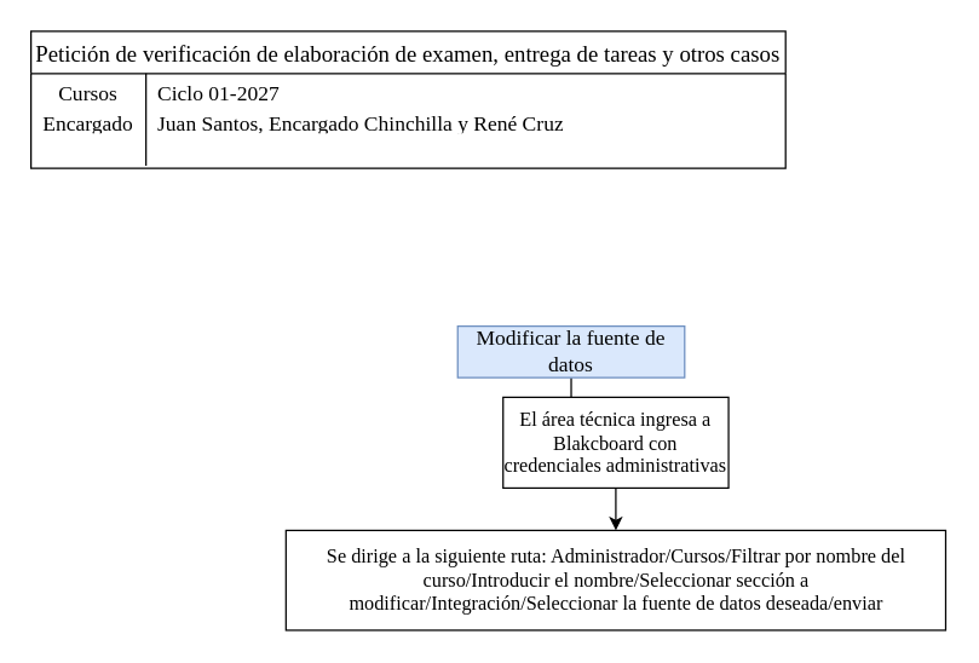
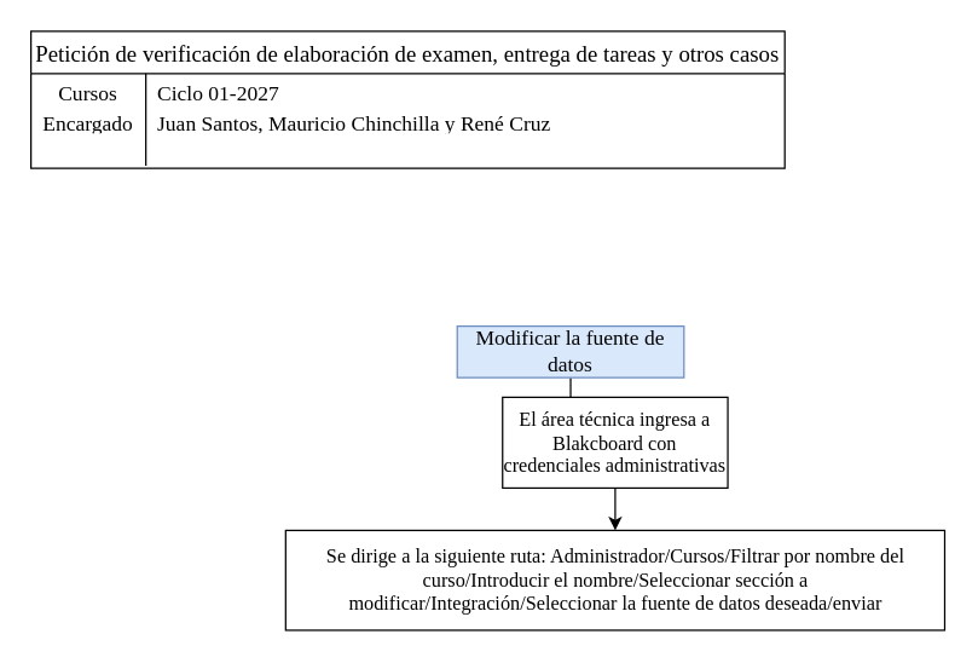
  <mxCell id="0" />
  <mxCell id="1" parent="0" />
  <mxCell id="2" value="Petición de verificación de elaboración de examen, entrega de tareas y otros casos" style="shape=table;startSize=28;container=1;collapsible=0;childLayout=tableLayout;fixedRows=1;rowLines=0;fontStyle=0;strokeColor=default;fontSize=15;fontFamily=Times New Roman;" vertex="1" parent="1"><mxGeometry x="20" y="20" width="498.697" height="90.612" as="geometry" /></mxCell>
  <mxCell id="3" value="" style="shape=tableRow;horizontal=0;startSize=0;swimlaneHead=0;swimlaneBody=0;top=0;left=0;bottom=0;right=0;collapsible=0;dropTarget=0;fillColor=none;points=[[0,0.5],[1,0.5]];portConstraint=eastwest;strokeColor=inherit;fontSize=16;fontFamily=Times New Roman;" vertex="1" parent="2"><mxGeometry y="28" width="498.697" height="20" as="geometry" /></mxCell>
  <mxCell id="4" value="&lt;font style=&quot;font-size: 14px;&quot;&gt;Cursos&lt;/font&gt;&lt;div&gt;&lt;br&gt;&lt;/div&gt;" style="shape=partialRectangle;html=1;whiteSpace=wrap;connectable=0;fillColor=none;top=0;left=0;bottom=0;right=0;overflow=hidden;pointerEvents=1;strokeColor=inherit;fontSize=16;fontFamily=Times New Roman;" vertex="1" parent="3"><mxGeometry width="76" height="20" as="geometry"><mxRectangle width="76" height="20" as="alternateBounds" /></mxGeometry></mxCell>
  <mxCell id="5" value="&lt;font style=&quot;font-size: 14px;&quot;&gt;Ciclo 01-2027&lt;/font&gt;" style="shape=partialRectangle;html=1;whiteSpace=wrap;connectable=0;fillColor=none;top=0;left=0;bottom=0;right=0;align=left;spacingLeft=6;overflow=hidden;strokeColor=inherit;fontSize=16;fontFamily=Times New Roman;" vertex="1" parent="3"><mxGeometry x="76" width="423" height="20" as="geometry"><mxRectangle width="423" height="20" as="alternateBounds" /></mxGeometry></mxCell>
  <mxCell id="6" value="" style="shape=tableRow;horizontal=0;startSize=0;swimlaneHead=0;swimlaneBody=0;top=0;left=0;bottom=0;right=0;collapsible=0;dropTarget=0;fillColor=none;points=[[0,0.5],[1,0.5]];portConstraint=eastwest;strokeColor=inherit;fontSize=16;fontFamily=Times New Roman;" vertex="1" parent="2"><mxGeometry y="48" width="498.697" height="21" as="geometry" /></mxCell>
  <mxCell id="7" value="&lt;font style=&quot;font-size: 14px;&quot;&gt;Encargado&lt;/font&gt;" style="shape=partialRectangle;html=1;whiteSpace=wrap;connectable=0;fillColor=none;top=0;left=0;bottom=0;right=0;overflow=hidden;strokeColor=inherit;fontSize=16;fontFamily=Times New Roman;" vertex="1" parent="6"><mxGeometry width="76" height="21" as="geometry"><mxRectangle width="76" height="21" as="alternateBounds" /></mxGeometry></mxCell>
- <mxCell id="8" value="&lt;span style=&quot;font-size: 14px;&quot;&gt;Juan Santos, Encargado Chinchilla y René Cruz&lt;/span&gt;" style="shape=partialRectangle;html=1;whiteSpace=wrap;connectable=0;fillColor=none;top=0;left=0;bottom=0;right=0;align=left;spacingLeft=6;overflow=hidden;strokeColor=inherit;fontSize=16;fontFamily=Times New Roman;" vertex="1" parent="6"><mxGeometry x="76" width="423" height="21" as="geometry"><mxRectangle width="423" height="21" as="alternateBounds" /></mxGeometry></mxCell>
+ <mxCell id="8" value="&lt;span style=&quot;font-size: 14px;&quot;&gt;Juan Santos, Mauricio Chinchilla y René Cruz&lt;/span&gt;" style="shape=partialRectangle;html=1;whiteSpace=wrap;connectable=0;fillColor=none;top=0;left=0;bottom=0;right=0;align=left;spacingLeft=6;overflow=hidden;strokeColor=inherit;fontSize=16;fontFamily=Times New Roman;" vertex="1" parent="6"><mxGeometry x="76" width="423" height="21" as="geometry"><mxRectangle width="423" height="21" as="alternateBounds" /></mxGeometry></mxCell>
  <mxCell id="9" value="" style="shape=tableRow;horizontal=0;startSize=0;swimlaneHead=0;swimlaneBody=0;top=0;left=0;bottom=0;right=0;collapsible=0;dropTarget=0;fillColor=none;points=[[0,0.5],[1,0.5]];portConstraint=eastwest;strokeColor=inherit;fontSize=16;fontFamily=Times New Roman;" vertex="1" parent="2"><mxGeometry y="69" width="498.697" height="20" as="geometry" /></mxCell>
  <mxCell id="10" value="" style="shape=partialRectangle;html=1;whiteSpace=wrap;connectable=0;fillColor=none;top=0;left=0;bottom=0;right=0;overflow=hidden;strokeColor=inherit;fontSize=16;fontFamily=Times New Roman;" vertex="1" parent="9"><mxGeometry width="76" height="20" as="geometry"><mxRectangle width="76" height="20" as="alternateBounds" /></mxGeometry></mxCell>
  <mxCell id="11" value="" style="shape=partialRectangle;html=1;whiteSpace=wrap;connectable=0;fillColor=none;top=0;left=0;bottom=0;right=0;align=left;spacingLeft=6;overflow=hidden;strokeColor=inherit;fontSize=16;fontFamily=Times New Roman;" vertex="1" parent="9"><mxGeometry x="76" width="423" height="20" as="geometry"><mxRectangle width="423" height="20" as="alternateBounds" /></mxGeometry></mxCell>
  <mxCell id="12" value="" style="edgeStyle=orthogonalEdgeStyle;rounded=0;orthogonalLoop=1;jettySize=auto;html=1;" edge="1" parent="1" source="13" target="15"><mxGeometry relative="1" as="geometry" /></mxCell>
  <mxCell id="13" value="&lt;span style=&quot;font-size: 14px;&quot;&gt;Modificar la fuente de datos&lt;/span&gt;" style="rounded=0;whiteSpace=wrap;html=1;fillColor=#dae8fc;strokeColor=#6c8ebf;fontFamily=Times New Roman;fontSize=13;" vertex="1" parent="1"><mxGeometry x="302" y="215" width="150" height="34" as="geometry" /></mxCell>
  <mxCell id="14" value="" style="edgeStyle=orthogonalEdgeStyle;rounded=0;orthogonalLoop=1;jettySize=auto;html=1;" edge="1" parent="1" source="15" target="16"><mxGeometry relative="1" as="geometry" /></mxCell>
  <mxCell id="15" value="El área técnica ingresa a Blakcboard con credenciales administrativas" style="whiteSpace=wrap;html=1;fontSize=13;fontFamily=Times New Roman;rounded=0;" vertex="1" parent="1"><mxGeometry x="332" y="262" width="149" height="60" as="geometry" /></mxCell>
  <mxCell id="16" value="Se dirige a la siguiente ruta: Administrador/Cursos/Filtrar por nombre del curso/Introducir el nombre/Seleccionar sección a modificar/Integración/Seleccionar la fuente de datos deseada/enviar" style="whiteSpace=wrap;html=1;fontSize=13;fontFamily=Times New Roman;rounded=0;" vertex="1" parent="1"><mxGeometry x="188.5" y="350" width="436" height="66" as="geometry" /></mxCell>
